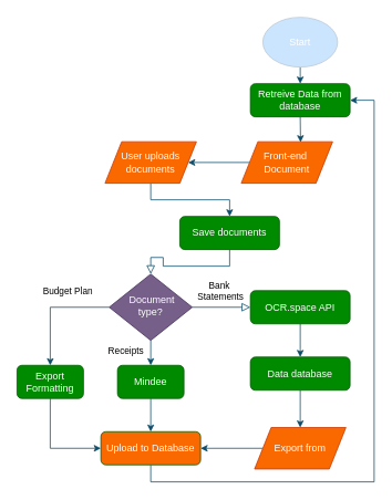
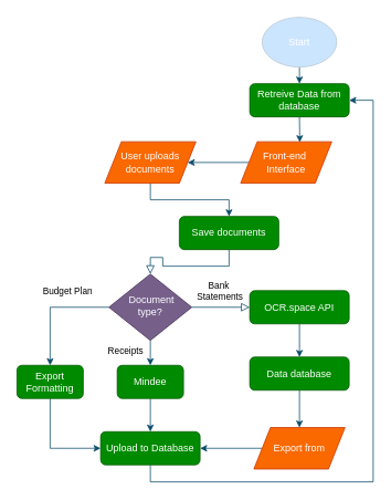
  <mxCell id="0" />
  <mxCell id="1" parent="0" />
  <mxCell id="2" value="" style="rounded=0;html=1;jettySize=auto;orthogonalLoop=1;fontSize=11;endArrow=block;endFill=0;endSize=8;strokeWidth=1;shadow=0;labelBackgroundColor=none;edgeStyle=orthogonalEdgeStyle;strokeColor=#0B4D6A;fontColor=light-dark(#FFFFFF,#FFFFFF);" parent="1" source="3" target="8" edge="1"><mxGeometry relative="1" as="geometry" /></mxCell>
  <mxCell id="3" value="Save documents" style="rounded=1;whiteSpace=wrap;html=1;fontSize=12;glass=0;strokeWidth=1;shadow=0;labelBackgroundColor=none;fillColor=#008a00;strokeColor=#005700;fontColor=light-dark(#FFFFFF,#FFFFFF);" parent="1" vertex="1"><mxGeometry x="216" y="260" width="120" height="40" as="geometry" /></mxCell>
  <mxCell id="4" value="Bank&amp;nbsp;&lt;div&gt;Statements&lt;/div&gt;" style="edgeStyle=orthogonalEdgeStyle;rounded=0;html=1;jettySize=auto;orthogonalLoop=1;fontSize=11;endArrow=block;endFill=0;endSize=8;strokeWidth=1;shadow=0;labelBackgroundColor=none;strokeColor=#0B4D6A;fontColor=light-dark(#000000,#000000);" parent="1" source="8" target="10" edge="1"><mxGeometry x="-0.038" y="20" relative="1" as="geometry"><mxPoint as="offset" /></mxGeometry></mxCell>
  <mxCell id="5" value="Receipts" style="edgeStyle=orthogonalEdgeStyle;rounded=0;orthogonalLoop=1;jettySize=auto;html=1;exitX=0.5;exitY=1;exitDx=0;exitDy=0;entryX=0.5;entryY=0;entryDx=0;entryDy=0;labelBackgroundColor=none;strokeColor=#0B4D6A;fontColor=light-dark(#000000,#000000);" edge="1" parent="1" source="8" target="18"><mxGeometry x="-0.2" y="-30" relative="1" as="geometry"><mxPoint as="offset" /></mxGeometry></mxCell>
  <mxCell id="6" style="edgeStyle=orthogonalEdgeStyle;rounded=0;orthogonalLoop=1;jettySize=auto;html=1;exitX=0;exitY=0.5;exitDx=0;exitDy=0;entryX=0.5;entryY=0;entryDx=0;entryDy=0;labelBackgroundColor=none;strokeColor=#0B4D6A;fontColor=light-dark(#FFFFFF,#FFFFFF);" edge="1" parent="1" source="8" target="24"><mxGeometry relative="1" as="geometry" /></mxCell>
  <mxCell id="7" value="Budget Plan" style="edgeLabel;html=1;align=center;verticalAlign=middle;resizable=0;points=[];labelBackgroundColor=none;fontColor=light-dark(#000000,#000000);" vertex="1" connectable="0" parent="6"><mxGeometry x="0.335" relative="1" as="geometry"><mxPoint x="20" y="-43" as="offset" /></mxGeometry></mxCell>
  <mxCell id="8" value="&amp;nbsp;Document type?" style="rhombus;whiteSpace=wrap;html=1;shadow=0;fontFamily=Helvetica;fontSize=12;align=center;strokeWidth=1;spacing=6;spacingTop=-4;labelBackgroundColor=none;fillColor=#76608a;strokeColor=#432D57;fontColor=light-dark(#FFFFFF,#FFFFFF);" parent="1" vertex="1"><mxGeometry x="131" y="329.5" width="100" height="80" as="geometry" /></mxCell>
  <mxCell id="9" style="edgeStyle=orthogonalEdgeStyle;rounded=0;orthogonalLoop=1;jettySize=auto;html=1;exitX=0.5;exitY=1;exitDx=0;exitDy=0;labelBackgroundColor=none;strokeColor=#0B4D6A;fontColor=light-dark(#FFFFFF,#FFFFFF);" edge="1" parent="1" source="10" target="16"><mxGeometry relative="1" as="geometry"><Array as="points"><mxPoint x="361" y="419.5" /><mxPoint x="361" y="419.5" /></Array></mxGeometry></mxCell>
  <mxCell id="10" value="OCR.space API" style="rounded=1;whiteSpace=wrap;html=1;fontSize=12;glass=0;strokeWidth=1;shadow=0;labelBackgroundColor=none;fillColor=#008a00;strokeColor=#005700;fontColor=light-dark(#FFFFFF,#FFFFFF);" parent="1" vertex="1"><mxGeometry x="301" y="349.5" width="120" height="40" as="geometry" /></mxCell>
  <mxCell id="11" style="edgeStyle=orthogonalEdgeStyle;rounded=0;orthogonalLoop=1;jettySize=auto;html=1;exitX=0.5;exitY=1;exitDx=0;exitDy=0;entryX=0.5;entryY=0;entryDx=0;entryDy=0;labelBackgroundColor=none;strokeColor=#0B4D6A;fontColor=light-dark(#FFFFFF,#FFFFFF);" edge="1" parent="1" source="12" target="27"><mxGeometry relative="1" as="geometry" /></mxCell>
  <mxCell id="12" value="Start" style="ellipse;whiteSpace=wrap;html=1;labelBackgroundColor=none;fillColor=light-dark(#CCE5FF,#15417E);strokeColor=#BAC8D3;fontColor=light-dark(#FFFFFF,#FFFFFF);" vertex="1" parent="1"><mxGeometry x="316" y="20" width="90" height="60" as="geometry" /></mxCell>
  <mxCell id="13" style="edgeStyle=orthogonalEdgeStyle;rounded=0;orthogonalLoop=1;jettySize=auto;html=1;exitX=0.5;exitY=1;exitDx=0;exitDy=0;entryX=0.5;entryY=0;entryDx=0;entryDy=0;labelBackgroundColor=none;strokeColor=#0B4D6A;fontColor=light-dark(#FFFFFF,#FFFFFF);" edge="1" parent="1" source="14" target="3"><mxGeometry relative="1" as="geometry" /></mxCell>
  <mxCell id="14" value="User uploads documents" style="shape=parallelogram;perimeter=parallelogramPerimeter;whiteSpace=wrap;html=1;fixedSize=1;labelBackgroundColor=none;fillColor=#fa6800;strokeColor=#C73500;fontColor=light-dark(#FFFFFF,#FFFFFF);" vertex="1" parent="1"><mxGeometry x="126" y="170" width="110" height="50" as="geometry" /></mxCell>
  <mxCell id="15" style="edgeStyle=orthogonalEdgeStyle;rounded=0;orthogonalLoop=1;jettySize=auto;html=1;exitX=0.5;exitY=1;exitDx=0;exitDy=0;entryX=0.5;entryY=0;entryDx=0;entryDy=0;labelBackgroundColor=none;strokeColor=#0B4D6A;fontColor=light-dark(#FFFFFF,#FFFFFF);" edge="1" parent="1" source="16" target="20"><mxGeometry relative="1" as="geometry" /></mxCell>
  <mxCell id="16" value="Data database" style="rounded=1;whiteSpace=wrap;html=1;fontSize=12;glass=0;strokeWidth=1;shadow=0;labelBackgroundColor=none;fillColor=#008a00;strokeColor=#005700;fontColor=light-dark(#FFFFFF,#FFFFFF);" vertex="1" parent="1"><mxGeometry x="301" y="429.5" width="120" height="40" as="geometry" /></mxCell>
  <mxCell id="17" style="edgeStyle=orthogonalEdgeStyle;rounded=0;orthogonalLoop=1;jettySize=auto;html=1;exitX=0.5;exitY=1;exitDx=0;exitDy=0;entryX=0.5;entryY=0;entryDx=0;entryDy=0;labelBackgroundColor=none;strokeColor=#0B4D6A;fontColor=light-dark(#FFFFFF,#FFFFFF);" edge="1" parent="1" source="18" target="22"><mxGeometry relative="1" as="geometry" /></mxCell>
  <mxCell id="18" value="Mindee" style="rounded=1;whiteSpace=wrap;html=1;fontSize=12;glass=0;strokeWidth=1;shadow=0;labelBackgroundColor=none;fillColor=#008a00;strokeColor=#005700;fontColor=light-dark(#FFFFFF,#FFFFFF);" vertex="1" parent="1"><mxGeometry x="141" y="439.5" width="80" height="40" as="geometry" /></mxCell>
  <mxCell id="19" style="edgeStyle=orthogonalEdgeStyle;rounded=0;orthogonalLoop=1;jettySize=auto;html=1;exitX=0;exitY=0.5;exitDx=0;exitDy=0;entryX=1;entryY=0.5;entryDx=0;entryDy=0;labelBackgroundColor=none;strokeColor=#0B4D6A;fontColor=light-dark(#FFFFFF,#FFFFFF);" edge="1" parent="1" source="20" target="22"><mxGeometry relative="1" as="geometry" /></mxCell>
  <mxCell id="20" value="Export from" style="shape=parallelogram;perimeter=parallelogramPerimeter;whiteSpace=wrap;html=1;fixedSize=1;labelBackgroundColor=none;fillColor=#fa6800;strokeColor=#C73500;fontColor=light-dark(#FFFFFF,#FFFFFF);" vertex="1" parent="1"><mxGeometry x="306" y="514.5" width="110" height="50" as="geometry" /></mxCell>
  <mxCell id="21" style="edgeStyle=orthogonalEdgeStyle;rounded=0;orthogonalLoop=1;jettySize=auto;html=1;exitX=0.5;exitY=1;exitDx=0;exitDy=0;entryX=1;entryY=0.5;entryDx=0;entryDy=0;labelBackgroundColor=none;strokeColor=#0B4D6A;fontColor=light-dark(#FFFFFF,#FFFFFF);" edge="1" parent="1" source="22" target="27"><mxGeometry relative="1" as="geometry"><Array as="points"><mxPoint x="181" y="580" /><mxPoint x="450" y="580" /><mxPoint x="450" y="120" /></Array></mxGeometry></mxCell>
- <mxCell id="22" value="Upload to Database" style="rounded=1;whiteSpace=wrap;html=1;fontSize=12;glass=0;strokeWidth=1;shadow=0;labelBackgroundColor=none;fillColor=#fa6800;strokeColor=#005700;fontColor=light-dark(#FFFFFF,#FFFFFF);" vertex="1" parent="1"><mxGeometry x="121" y="519.5" width="120" height="40" as="geometry" /></mxCell>
+ <mxCell id="22" value="Upload to Database" style="rounded=1;whiteSpace=wrap;html=1;fontSize=12;glass=0;strokeWidth=1;shadow=0;labelBackgroundColor=none;fillColor=#008a00;strokeColor=#005700;fontColor=light-dark(#FFFFFF,#FFFFFF);" vertex="1" parent="1"><mxGeometry x="121" y="519.5" width="120" height="40" as="geometry" /></mxCell>
  <mxCell id="23" style="edgeStyle=orthogonalEdgeStyle;rounded=0;orthogonalLoop=1;jettySize=auto;html=1;exitX=0.5;exitY=1;exitDx=0;exitDy=0;entryX=0;entryY=0.5;entryDx=0;entryDy=0;labelBackgroundColor=none;strokeColor=#0B4D6A;fontColor=light-dark(#FFFFFF,#FFFFFF);" edge="1" parent="1" source="24" target="22"><mxGeometry relative="1" as="geometry" /></mxCell>
  <mxCell id="24" value="Export Formatting" style="rounded=1;whiteSpace=wrap;html=1;fontSize=12;glass=0;strokeWidth=1;shadow=0;labelBackgroundColor=none;fillColor=#008a00;strokeColor=#005700;fontColor=light-dark(#FFFFFF,#FFFFFF);" vertex="1" parent="1"><mxGeometry x="20" y="439.5" width="80" height="40" as="geometry" /></mxCell>
  <mxCell id="25" style="edgeStyle=orthogonalEdgeStyle;rounded=0;orthogonalLoop=1;jettySize=auto;html=1;exitX=0;exitY=0.5;exitDx=0;exitDy=0;entryX=1;entryY=0.5;entryDx=0;entryDy=0;labelBackgroundColor=none;strokeColor=#0B4D6A;fontColor=light-dark(#FFFFFF,#FFFFFF);" edge="1" parent="1" source="26" target="14"><mxGeometry relative="1" as="geometry" /></mxCell>
- <mxCell id="26" value="Front-end&amp;nbsp;&lt;div&gt;Document&lt;/div&gt;" style="shape=parallelogram;perimeter=parallelogramPerimeter;whiteSpace=wrap;html=1;fixedSize=1;labelBackgroundColor=none;fillColor=#fa6800;fontColor=light-dark(#FFFFFF,#FFFFFF);strokeColor=#C73500;" vertex="1" parent="1"><mxGeometry x="290" y="170" width="110" height="50" as="geometry" /></mxCell>
+ <mxCell id="26" value="Front-end&amp;nbsp;&lt;div&gt;Interface&lt;/div&gt;" style="shape=parallelogram;perimeter=parallelogramPerimeter;whiteSpace=wrap;html=1;fixedSize=1;labelBackgroundColor=none;fillColor=#fa6800;fontColor=light-dark(#FFFFFF,#FFFFFF);strokeColor=#C73500;" vertex="1" parent="1"><mxGeometry x="290" y="170" width="110" height="50" as="geometry" /></mxCell>
  <mxCell id="27" value="Retreive Data from database" style="rounded=1;whiteSpace=wrap;html=1;fontSize=12;glass=0;strokeWidth=1;shadow=0;labelBackgroundColor=none;fillColor=#008a00;strokeColor=#005700;fontColor=#ffffff;" vertex="1" parent="1"><mxGeometry x="301" y="100" width="120" height="40" as="geometry" /></mxCell>
  <mxCell id="28" style="edgeStyle=orthogonalEdgeStyle;rounded=0;orthogonalLoop=1;jettySize=auto;html=1;exitX=0.5;exitY=1;exitDx=0;exitDy=0;entryX=0.649;entryY=0.014;entryDx=0;entryDy=0;entryPerimeter=0;labelBackgroundColor=none;strokeColor=#0B4D6A;fontColor=light-dark(#FFFFFF,#FFFFFF);" edge="1" parent="1" source="27" target="26"><mxGeometry relative="1" as="geometry" /></mxCell>
